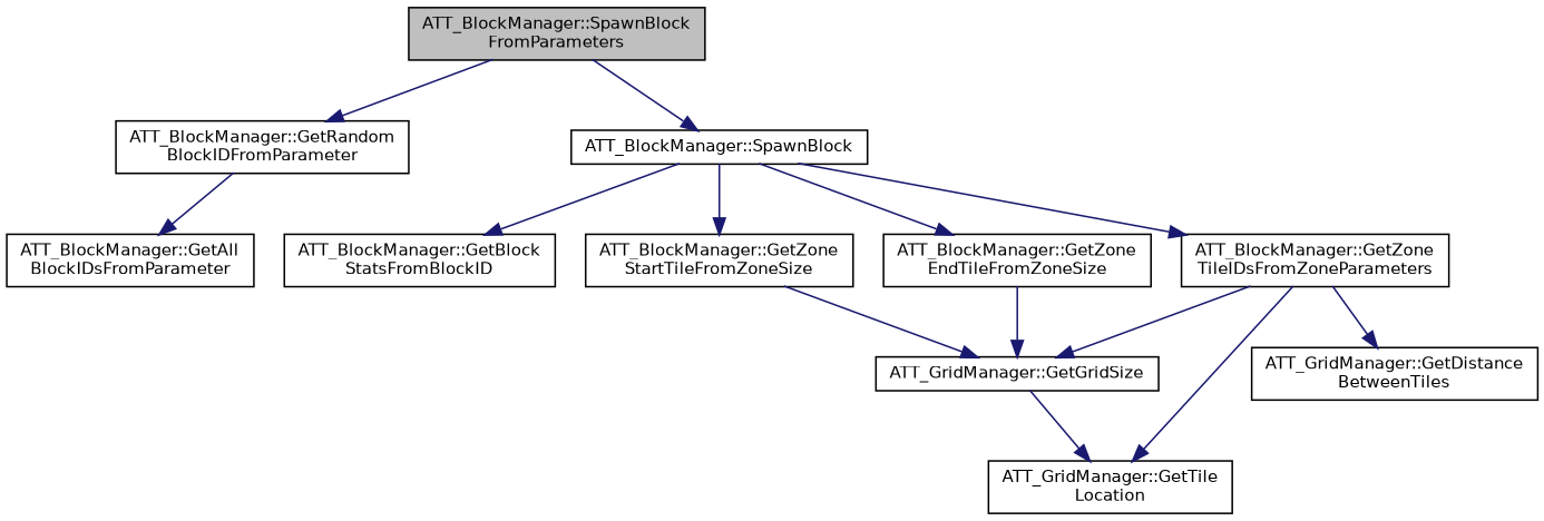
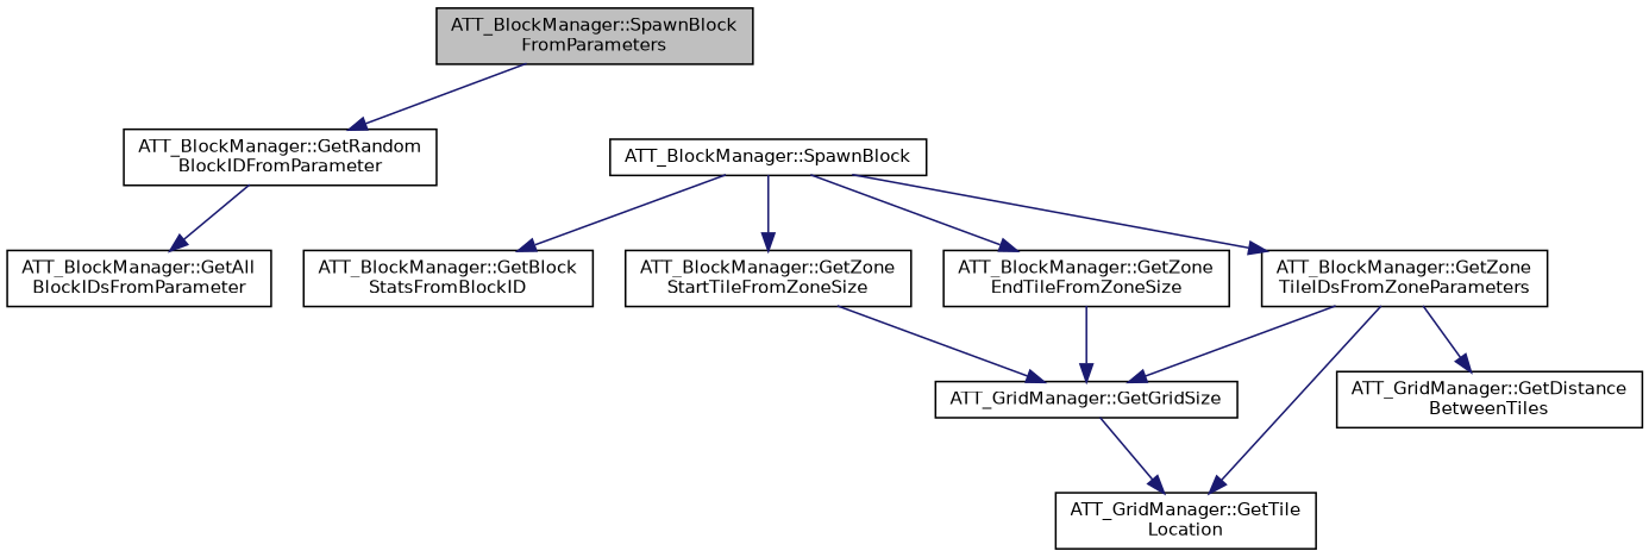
  digraph {
    rankdir=TB
    node [color=black fillcolor=white fontname=Helvetica fontsize=10 shape=record style=filled]
    edge [color=midnightblue fontname=Helvetica fontsize=10 labelfontname=Helvetica labelfontsize=10 style=solid]
    n1 [fillcolor=grey75 fontcolor=black height=0.2 label="ATT_BlockManager::SpawnBlock\lFromParameters" width=0.4]
    n2 [height=0.2 label="ATT_BlockManager::GetRandom\lBlockIDFromParameter" width=0.4]
    n3 [height=0.2 label="ATT_BlockManager::SpawnBlock" width=0.4]
    n4 [height=0.2 label="ATT_BlockManager::GetAll\lBlockIDsFromParameter" width=0.4]
    n5 [height=0.2 label="ATT_BlockManager::GetBlock\lStatsFromBlockID" width=0.4]
    n6 [height=0.2 label="ATT_BlockManager::GetZone\lStartTileFromZoneSize" width=0.4]
    n7 [height=0.2 label="ATT_BlockManager::GetZone\lEndTileFromZoneSize" width=0.4]
    n8 [height=0.2 label="ATT_BlockManager::GetZone\lTileIDsFromZoneParameters" width=0.4]
    n9 [height=0.2 label="ATT_GridManager::GetTile\lLocation" width=0.4]
    n10 [height=0.2 label="ATT_GridManager::GetGridSize" width=0.4]
    n11 [height=0.2 label="ATT_GridManager::GetDistance\lBetweenTiles" width=0.4]
    n1 -> n2
-   n1 -> n3
    n2 -> n4
    n3 -> n5
    n3 -> n6
    n3 -> n7
    n3 -> n8
    n6 -> n10
    n7 -> n10
    n8 -> n9
    n8 -> n10
    n8 -> n11
    n10 -> n9
  }
